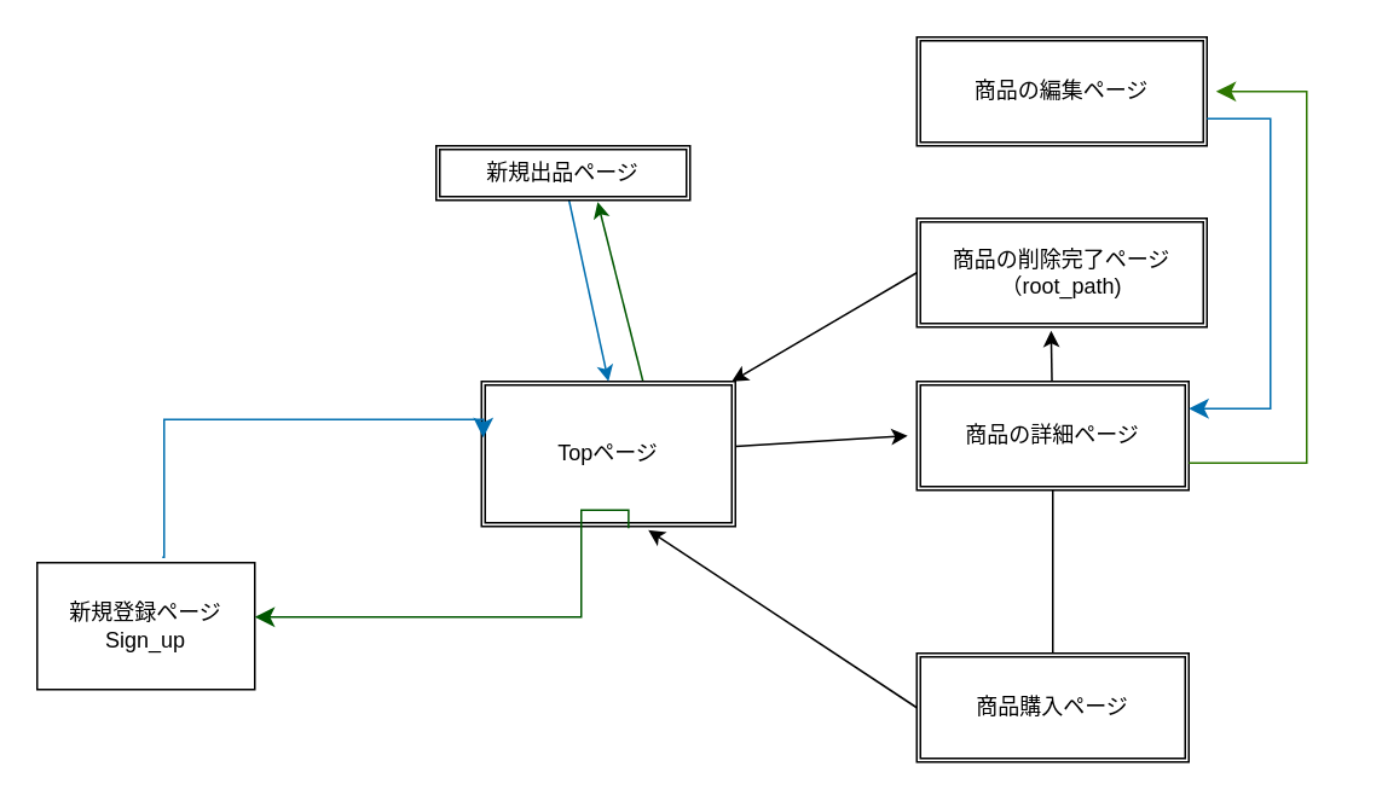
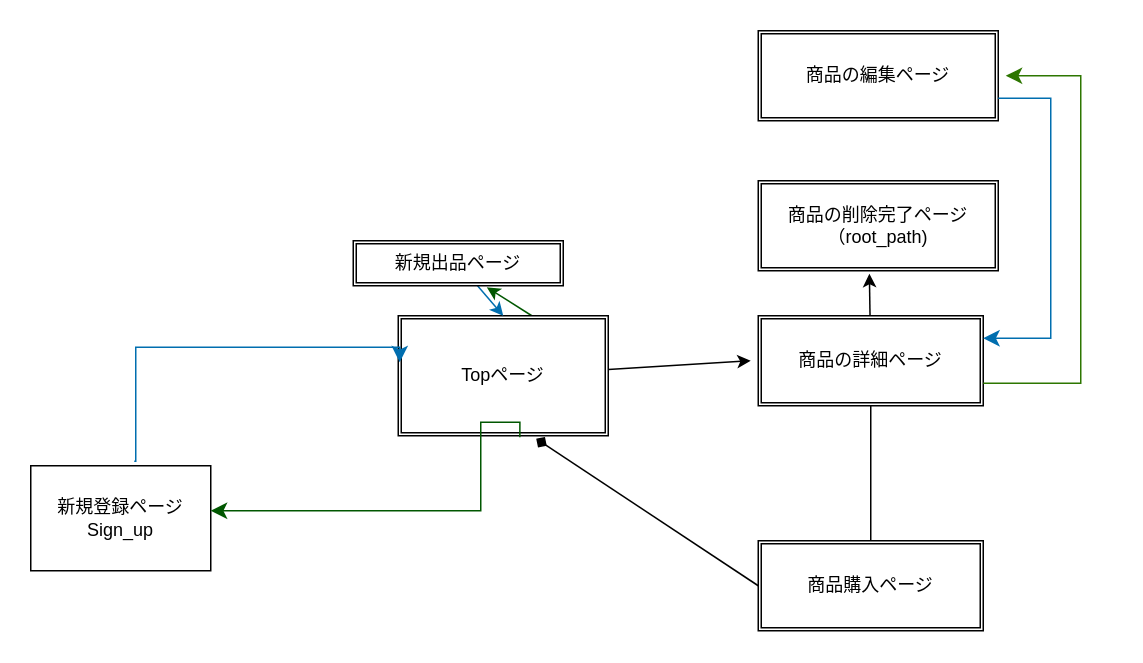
  <mxCell id="0" />
  <mxCell id="1" parent="0" />
  <mxCell id="2" value="新規登録ページ&lt;br&gt;Sign_up" style="rounded=0;whiteSpace=wrap;html=1;" parent="1" vertex="1"><mxGeometry x="20" y="310" width="120" height="70" as="geometry" /></mxCell>
  <mxCell id="3" style="edgeStyle=none;html=1;" parent="1" source="5" edge="1"><mxGeometry relative="1" as="geometry"><mxPoint x="500" y="240" as="targetPoint" /></mxGeometry></mxCell>
  <mxCell id="4" style="edgeStyle=none;html=1;entryX=0.636;entryY=1.033;entryDx=0;entryDy=0;entryPerimeter=0;exitX=0.636;exitY=0;exitDx=0;exitDy=0;exitPerimeter=0;fillColor=#008a00;strokeColor=#005700;" edge="1" parent="1" source="5" target="12"><mxGeometry relative="1" as="geometry"><mxPoint x="320" y="180" as="targetPoint" /></mxGeometry></mxCell>
  <mxCell id="5" value="Topページ" style="shape=ext;double=1;rounded=0;whiteSpace=wrap;html=1;" parent="1" vertex="1"><mxGeometry x="265" y="210" width="140" height="80" as="geometry" /></mxCell>
  <mxCell id="6" value="商品の編集ページ" style="shape=ext;double=1;rounded=0;whiteSpace=wrap;html=1;" parent="1" vertex="1"><mxGeometry x="505" y="20" width="160" height="60" as="geometry" /></mxCell>
- <mxCell id="7" style="edgeStyle=none;html=1;exitX=0;exitY=0.5;exitDx=0;exitDy=0;" parent="1" source="8" target="5" edge="1"><mxGeometry relative="1" as="geometry" /></mxCell>
  <mxCell id="8" value="商品の削除完了ページ（root_path)" style="shape=ext;double=1;rounded=0;whiteSpace=wrap;html=1;" parent="1" vertex="1"><mxGeometry x="505" y="120" width="160" height="60" as="geometry" /></mxCell>
  <mxCell id="9" style="edgeStyle=none;html=1;entryX=0.463;entryY=1.033;entryDx=0;entryDy=0;entryPerimeter=0;" edge="1" parent="1" source="10" target="8"><mxGeometry relative="1" as="geometry" /></mxCell>
  <mxCell id="10" value="商品の詳細ページ" style="shape=ext;double=1;rounded=0;whiteSpace=wrap;html=1;" parent="1" vertex="1"><mxGeometry x="505" y="210" width="150" height="60" as="geometry" /></mxCell>
  <mxCell id="11" style="edgeStyle=none;html=1;entryX=0.5;entryY=0;entryDx=0;entryDy=0;fillColor=#1ba1e2;strokeColor=#006EAF;" parent="1" source="12" target="5" edge="1"><mxGeometry relative="1" as="geometry" /></mxCell>
- <mxCell id="12" value="新規出品ページ" style="shape=ext;double=1;rounded=0;whiteSpace=wrap;html=1;" parent="1" vertex="1"><mxGeometry x="240" y="80" width="140" height="30" as="geometry" /></mxCell>
+ <mxCell id="12" value="新規出品ページ" style="shape=ext;double=1;rounded=0;whiteSpace=wrap;html=1;" parent="1" vertex="1"><mxGeometry x="235" y="160" width="140" height="30" as="geometry" /></mxCell>
  <mxCell id="13" value="" style="edgeStyle=elbowEdgeStyle;elbow=horizontal;endArrow=classic;html=1;curved=0;rounded=0;endSize=8;startSize=8;exitX=1;exitY=0.75;exitDx=0;exitDy=0;fillColor=#60a917;strokeColor=#2D7600;" parent="1" edge="1" source="10"><mxGeometry width="50" height="50" relative="1" as="geometry"><mxPoint x="680" y="0" as="sourcePoint" /><mxPoint x="670" y="50" as="targetPoint" /><Array as="points"><mxPoint x="720" y="60" /><mxPoint x="710" y="50" /><mxPoint x="730" y="80" /><mxPoint x="740" y="150" /><mxPoint x="740" y="180" /><mxPoint x="720" y="20" /><mxPoint x="740" y="250" /><mxPoint x="740" y="260" /></Array></mxGeometry></mxCell>
  <mxCell id="14" value="" style="edgeStyle=segmentEdgeStyle;endArrow=classic;html=1;curved=0;rounded=0;endSize=8;startSize=8;entryX=0.007;entryY=0.388;entryDx=0;entryDy=0;entryPerimeter=0;exitX=0.575;exitY=-0.043;exitDx=0;exitDy=0;exitPerimeter=0;fillColor=#1ba1e2;strokeColor=#006EAF;" parent="1" source="2" target="5" edge="1"><mxGeometry width="50" height="50" relative="1" as="geometry"><mxPoint x="90" y="240" as="sourcePoint" /><mxPoint x="80" y="180" as="targetPoint" /><Array as="points"><mxPoint x="90" y="307" /><mxPoint x="90" y="231" /></Array></mxGeometry></mxCell>
  <mxCell id="15" value="" style="edgeStyle=segmentEdgeStyle;endArrow=classic;html=1;curved=0;rounded=0;endSize=8;startSize=8;exitX=0.579;exitY=1.013;exitDx=0;exitDy=0;exitPerimeter=0;fillColor=#008a00;strokeColor=#005700;" parent="1" source="5" edge="1"><mxGeometry width="50" height="50" relative="1" as="geometry"><mxPoint x="510" y="370" as="sourcePoint" /><mxPoint x="140" y="340" as="targetPoint" /><Array as="points"><mxPoint x="320" y="281" /><mxPoint x="320" y="340" /><mxPoint x="140" y="340" /></Array></mxGeometry></mxCell>
  <mxCell id="16" value="商品購入ページ" style="shape=ext;double=1;rounded=0;whiteSpace=wrap;html=1;" parent="1" vertex="1"><mxGeometry x="505" y="360" width="150" height="60" as="geometry" /></mxCell>
  <mxCell id="17" value="" style="endArrow=none;html=1;exitX=0.5;exitY=1;exitDx=0;exitDy=0;entryX=0.5;entryY=0;entryDx=0;entryDy=0;" parent="1" source="10" target="16" edge="1"><mxGeometry width="50" height="50" relative="1" as="geometry"><mxPoint x="510" y="340" as="sourcePoint" /><mxPoint x="560" y="290" as="targetPoint" /></mxGeometry></mxCell>
- <mxCell id="18" value="" style="endArrow=classic;html=1;entryX=0.657;entryY=1.025;entryDx=0;entryDy=0;entryPerimeter=0;exitX=0;exitY=0.5;exitDx=0;exitDy=0;" parent="1" source="16" target="5" edge="1"><mxGeometry width="50" height="50" relative="1" as="geometry"><mxPoint x="420" y="530" as="sourcePoint" /><mxPoint x="470" y="480" as="targetPoint" /></mxGeometry></mxCell>
+ <mxCell id="18" value="" style="endArrow=diamond;html=1;entryX=0.657;entryY=1.025;entryDx=0;entryDy=0;entryPerimeter=0;exitX=0;exitY=0.5;exitDx=0;exitDy=0;" parent="1" source="16" target="5" edge="1"><mxGeometry width="50" height="50" relative="1" as="geometry"><mxPoint x="420" y="530" as="sourcePoint" /><mxPoint x="470" y="480" as="targetPoint" /></mxGeometry></mxCell>
  <mxCell id="19" value="" style="edgeStyle=elbowEdgeStyle;elbow=horizontal;endArrow=classic;html=1;curved=0;rounded=0;endSize=8;startSize=8;exitX=1;exitY=0.75;exitDx=0;exitDy=0;entryX=1;entryY=0.25;entryDx=0;entryDy=0;fillColor=#1ba1e2;strokeColor=#006EAF;" edge="1" parent="1" source="6" target="10"><mxGeometry width="50" height="50" relative="1" as="geometry"><mxPoint x="510" y="390" as="sourcePoint" /><mxPoint x="820" y="300" as="targetPoint" /><Array as="points"><mxPoint x="700" y="150" /></Array></mxGeometry></mxCell>
